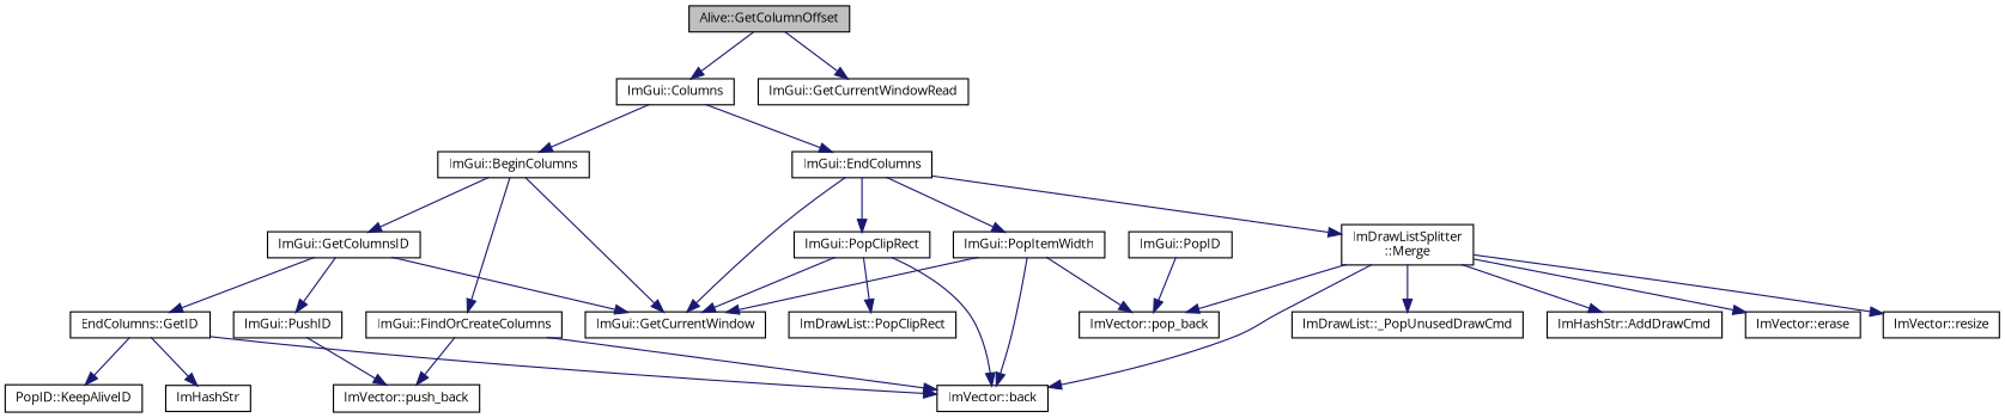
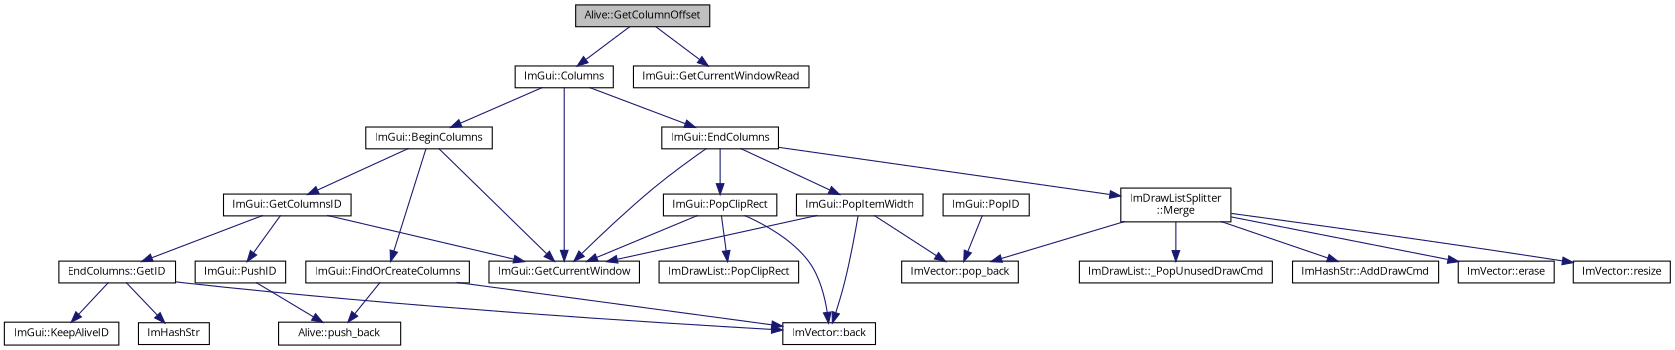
  digraph {
    fontname="Open Sans"
    rankdir=TB
    node [color=black fillcolor=white fontname="Open Sans" fontsize=10 shape=record style=filled]
    edge [color=midnightblue fontname="Open Sans" fontsize=10 labelfontname=Helvetica labelfontsize=10 style=solid]
    n1 [fillcolor=grey75 fontcolor=black height=0.2 label="Alive::GetColumnOffset" width=0.4]
    n2 [height=0.2 label="ImGui::Columns" width=0.4]
    n3 [height=0.2 label="ImGui::GetCurrentWindowRead" width=0.4]
    n4 [height=0.2 label="ImGui::BeginColumns" width=0.4]
    n5 [height=0.2 label="ImGui::GetCurrentWindow" width=0.4]
    n6 [height=0.2 label="ImGui::EndColumns" width=0.4]
    n7 [height=0.2 label="ImGui::FindOrCreateColumns" width=0.4]
    n8 [height=0.2 label="ImGui::GetColumnsID" width=0.4]
    n9 [height=0.2 label="ImDrawListSplitter\l::Merge" width=0.4]
    n10 [height=0.2 label="ImGui::PopClipRect" width=0.4]
    n11 [height=0.2 label="ImGui::PopItemWidth" width=0.4]
    n12 [height=0.2 label="ImVector::back" width=0.4]
-   n13 [height=0.2 label="ImVector::push_back" width=0.4]
+   n13 [height=0.2 label="Alive::push_back" width=0.4]
    n14 [height=0.2 label="EndColumns::GetID" width=0.4]
    n15 [height=0.2 label="ImGui::PushID" width=0.4]
    n16 [height=0.2 label=ImHashStr width=0.4]
-   n17 [height=0.2 label="PopID::KeepAliveID" width=0.4]
+   n17 [height=0.2 label="ImGui::KeepAliveID" width=0.4]
    n18 [height=0.2 label="ImGui::PopID" width=0.4]
    n19 [height=0.2 label="ImVector::pop_back" width=0.4]
    n20 [height=0.2 label="ImDrawList::_PopUnusedDrawCmd" width=0.4]
    n21 [height=0.2 label="ImHashStr::AddDrawCmd" width=0.4]
    n22 [height=0.2 label="ImVector::erase" width=0.4]
    n23 [height=0.2 label="ImVector::resize" width=0.4]
    n24 [height=0.2 label="ImDrawList::PopClipRect" width=0.4]
    n1 -> n2
    n1 -> n3
    n2 -> n4
+   n2 -> n5
    n2 -> n6
    n4 -> n5
    n4 -> n7
    n4 -> n8
    n6 -> n5
    n6 -> n9
    n6 -> n10
    n6 -> n11
    n7 -> n12
    n7 -> n13
    n8 -> n5
    n8 -> n14
    n8 -> n15
-   n9 -> n12
    n9 -> n19
    n9 -> n20
    n9 -> n21
    n9 -> n22
    n9 -> n23
    n10 -> n5
    n10 -> n12
    n10 -> n24
    n11 -> n5
    n11 -> n12
    n11 -> n19
    n14 -> n12
    n14 -> n16
    n14 -> n17
    n15 -> n13
    n18 -> n19
  }
